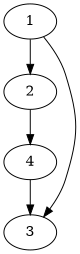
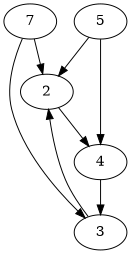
  digraph {
    weighted=true
    edge [weight=3]
-   1
+   1 [label=7]
    2
    3
    4
+   5
    1 -> 2 [weight=95]
    1 -> 3 [weight=45]
    2 -> 4
+   3 -> 2
    4 -> 3 [weight=49]
+   5 -> 2 [weight=47]
+   5 -> 4 [weight=88]
  }
